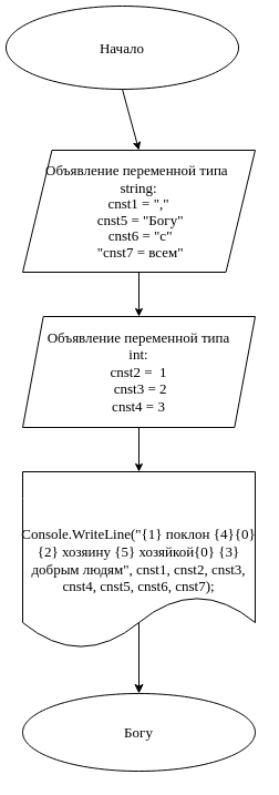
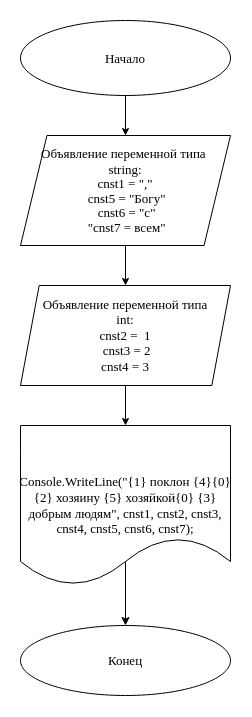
  <mxCell id="0" />
  <mxCell id="1" parent="0" />
  <mxCell id="2" style="vsdxID=9;edgeStyle=none;startArrow=none;endArrow=classic;startSize=5;endSize=5;strokeColor=#000000;spacingTop=0;spacingBottom=0;spacingLeft=0;spacingRight=0;verticalAlign=middle;html=1;labelBackgroundColor=#ffffff;rounded=1;exitX=0.5;exitY=1;exitDx=0;exitDy=0;exitPerimeter=0;entryX=0.5;entryY=0;entryDx=0;entryDy=0;entryPerimeter=0" edge="1" parent="1"><mxGeometry relative="1" as="geometry"><mxPoint x="125" y="385" as="sourcePoint" /><mxPoint x="125" y="425" as="targetPoint" /><Array capacity="4" as="points" /><mxPoint y="124" as="offset" /></mxGeometry></mxCell>
  <mxCell id="3" value="" style="endArrow=classic;html=1;rounded=0;" edge="1" parent="1" target="9"><mxGeometry width="50" height="50" relative="1" as="geometry"><mxPoint x="125" y="555" as="sourcePoint" /><mxPoint x="175" y="505" as="targetPoint" /></mxGeometry></mxCell>
  <mxCell id="4" value="Background" parent="0" />
- <mxCell id="5" value="&lt;font style=&quot;font-size:13px;font-family:Times New Roman;color:#000000;direction:ltr;letter-spacing:0px;line-height:120.0%;opacity:1&quot;&gt;Начало&lt;/font&gt;" style="verticalAlign=middle;align=center;vsdxID=1;fillColor=#ffffff;gradientColor=none;shape=stencil(pZDBDsIgEER/ZbN3UjTpDfiXjd0WIkKzoG3/vmiN8eTF02ZeZieZMcXTzFCq5CsvYajeYkieJVR0ZszCk+R7GpyZqXpnbvnBsFpUGmGz2GvsnCG5gDR47hFkO26TJ/0xwapoDUVJrlRDThYbiyQTq/asxkhT8yOUhXl+y1/R6v/k7ig0hhiP9k/2Xbh7TeN2);strokeColor=#000000;spacingTop=-3;spacingBottom=-3;spacingLeft=-3;spacingRight=-3;labelBackgroundColor=none;rounded=0;html=1;whiteSpace=wrap;" parent="4" vertex="1"><mxGeometry x="5" y="5" width="210" height="75" as="geometry" /></mxCell>
+ <mxCell id="5" value="&lt;font style=&quot;font-size:13px;font-family:Times New Roman;color:#000000;direction:ltr;letter-spacing:0px;line-height:120.0%;opacity:1&quot;&gt;Начало&lt;/font&gt;" style="verticalAlign=middle;align=center;vsdxID=1;fillColor=#ffffff;gradientColor=none;shape=stencil(pZDBDsIgEER/ZbN3UjTpDfiXjd0WIkKzoG3/vmiN8eTF02ZeZieZMcXTzFCq5CsvYajeYkieJVR0ZszCk+R7GpyZqXpnbvnBsFpUGmGz2GvsnCG5gDR47hFkO26TJ/0xwapoDUVJrlRDThYbiyQTq/asxkhT8yOUhXl+y1/R6v/k7ig0hhiP9k/2Xbh7TeN2);strokeColor=#000000;spacingTop=-3;spacingBottom=-3;spacingLeft=-3;spacingRight=-3;labelBackgroundColor=none;rounded=0;html=1;whiteSpace=wrap;" parent="4" vertex="1"><mxGeometry x="20" y="20" width="210" height="75" as="geometry" /></mxCell>
  <mxCell id="6" value="&lt;font style=&quot;font-size:13px;font-family:Times New Roman;color:#000000;direction:ltr;letter-spacing:0px;line-height:120.0%;opacity:1&quot;&gt;Объявление переменной типа&amp;nbsp;&lt;/font&gt;&lt;div&gt;&lt;font style=&quot;font-size:13px;font-family:Times New Roman;color:#000000;direction:ltr;letter-spacing:0px;line-height:120.0%;opacity:1&quot;&gt;string:&lt;/font&gt;&lt;div&gt;&lt;font style=&quot;direction: ltr; line-height: 120%; opacity: 1;&quot;&gt;&lt;font face=&quot;Times New Roman&quot;&gt;&lt;span style=&quot;font-size: 13px;&quot;&gt;cnst1 = &quot;,&quot;&lt;/span&gt;&lt;/font&gt;&lt;/font&gt;&lt;/div&gt;&lt;div&gt;&lt;font style=&quot;direction: ltr; line-height: 120%; opacity: 1;&quot;&gt;&lt;font face=&quot;Times New Roman&quot;&gt;&lt;span style=&quot;font-size: 13px;&quot;&gt;&amp;nbsp;cnst5 =&amp;nbsp;&lt;/span&gt;&lt;/font&gt;&lt;span style=&quot;background-color: initial; font-size: 13px;&quot;&gt;&lt;font face=&quot;Times New Roman&quot;&gt;&quot;Богу&quot;&lt;/font&gt;&lt;/span&gt;&lt;/font&gt;&lt;/div&gt;&lt;div&gt;&lt;font style=&quot;direction: ltr; line-height: 120%; opacity: 1;&quot;&gt;&lt;span style=&quot;background-color: initial; font-size: 13px;&quot;&gt;&lt;font face=&quot;Times New Roman&quot;&gt;&amp;nbsp;cnst6 =&amp;nbsp;&lt;/font&gt;&lt;/span&gt;&lt;span style=&quot;background-color: initial; font-size: 13px;&quot;&gt;&lt;font face=&quot;Times New Roman&quot;&gt;&quot;с&quot;&lt;/font&gt;&lt;/span&gt;&lt;/font&gt;&lt;/div&gt;&lt;div&gt;&lt;font style=&quot;direction: ltr; line-height: 120%; opacity: 1;&quot;&gt;&lt;span style=&quot;background-color: initial; font-size: 13px;&quot;&gt;&lt;font face=&quot;Times New Roman&quot;&gt;&amp;nbsp;&lt;/font&gt;&lt;/span&gt;&lt;span style=&quot;background-color: initial; font-size: 13px;&quot;&gt;&lt;font face=&quot;Times New Roman&quot;&gt;&quot;cnst7 = всем&quot;&lt;/font&gt;&lt;/span&gt;&lt;br&gt;&lt;/font&gt;&lt;/div&gt;&lt;/div&gt;" style="verticalAlign=middle;align=center;vsdxID=2;fillColor=#ffffff;gradientColor=none;shape=stencil(bY5bCsIwEEW3EmYBzUQUFSazl0KnZjAmJU197F5Mfyz6ey6ce2gO/SRmriVf5aFDDR40BSlagWnMRS4lL2lgmvoamG75LubpAcG8PDhEsExRU4Nu1x3ObdhixF94OnZ790+yMdv1ddQY18QP+66yrZ/f);strokeColor=#000000;spacingTop=-3;spacingBottom=-3;spacingLeft=-3;spacingRight=-3;labelBackgroundColor=none;rounded=0;html=1;whiteSpace=wrap;" parent="4" vertex="1"><mxGeometry x="20" y="135" width="210" height="110" as="geometry" /></mxCell>
  <mxCell id="7" value="&lt;font style=&quot;font-size:13px;font-family:Times New Roman;color:#000000;direction:ltr;letter-spacing:0px;line-height:120.0%;opacity:1&quot;&gt;Объявление переменной типа &lt;br&gt;&lt;/font&gt;&lt;font style=&quot;font-size:13px;font-family:Times New Roman;color:#000000;direction:ltr;letter-spacing:0px;line-height:120.0%;opacity:1&quot;&gt;int:&lt;/font&gt;&lt;div&gt;&lt;font style=&quot;font-size:13px;font-family:Times New Roman;color:#000000;direction:ltr;letter-spacing:0px;line-height:120.0%;opacity:1&quot;&gt;cnst2 =&amp;nbsp; 1&lt;/font&gt;&lt;/div&gt;&lt;div&gt;&lt;font style=&quot;font-size:13px;font-family:Times New Roman;color:#000000;direction:ltr;letter-spacing:0px;line-height:120.0%;opacity:1&quot;&gt;&amp;nbsp;cnst3 = 2&lt;/font&gt;&lt;/div&gt;&lt;div&gt;&lt;font style=&quot;font-size:13px;font-family:Times New Roman;color:#000000;direction:ltr;letter-spacing:0px;line-height:120.0%;opacity:1&quot;&gt;cnst4 = 3&lt;/font&gt;&lt;/div&gt;" style="verticalAlign=middle;align=center;vsdxID=3;fillColor=#ffffff;gradientColor=none;shape=stencil(bc5BDoQgDIXhq5AeQGCnSeldTKzSyIBBZnRuPxE3Gmf7pXn9cfX9wmotOc28yVC8A4mesxQgHFPmKad3HAiXvnjCV/qw2h0YUF8H1hjQhEFixbZpu+o3PY4e2NnG2n8bt2F9Ph0lhLPwsGuUrvn0Aw==);strokeColor=#000000;spacingTop=-3;spacingBottom=-3;spacingLeft=-3;spacingRight=-3;labelBackgroundColor=none;rounded=0;html=1;whiteSpace=wrap;" parent="4" vertex="1"><mxGeometry x="20" y="285" width="210" height="100" as="geometry" /></mxCell>
  <mxCell id="8" value="&lt;font style=&quot;font-size:13px;font-family:Times New Roman;color:#000000;direction:ltr;letter-spacing:0px;line-height:120.0%;opacity:1&quot;&gt;Console.WriteLine(&amp;quot;{1} поклон {4}{0} {2} хозяину {5} хозяйкой{0} {3} добрым людям&amp;quot;, cnst1, cnst2, cnst3, cnst4, cnst5, cnst6, cnst7);&lt;/font&gt;" style="verticalAlign=middle;align=center;vsdxID=6;fillColor=#ffffff;gradientColor=none;shape=stencil(fZDdCgIhEEZfReYFXAVpL9R3EXRTMt1ct+zt86egKLqZgcOB+b7hm1WrQVtO8WRuTmcrwAVrkssg+RKTOaa4By35qrKV/ByvBhUBE6B7m1hy70JHZPoDZ9boZVcaFSLgwCqtm82ACq27WfRLo0+NEDq8D+11Y1wgP1iPgkfyxXk/ajb23gz3H8gH);strokeColor=#000000;spacingTop=-3;spacingBottom=-3;spacingLeft=-3;spacingRight=-3;labelBackgroundColor=none;rounded=0;html=1;whiteSpace=wrap;" parent="4" vertex="1"><mxGeometry x="20" y="425" width="210" height="160" as="geometry" /></mxCell>
- <mxCell id="9" value="&lt;font style=&quot;font-size:13px;font-family:Times New Roman;color:#000000;direction:ltr;letter-spacing:0px;line-height:120.0%;opacity:1&quot;&gt;Богу&lt;/font&gt;" style="verticalAlign=middle;align=center;vsdxID=7;fillColor=#ffffff;gradientColor=none;shape=stencil(pZDBDsIgEER/ZbN3UjTpDfiXjd0WIkKzoG3/vmiN8eTF02ZeZieZMcXTzFCq5CsvYajeYkieJVR0ZszCk+R7GpyZqXpnbvnBsFpUGmGz2GvsnCG5gDR47hFkO26TJ/0xwapoDUVJrlRDThYbiyQTq/asxkhT8yOUhXl+y1/R6v/k7ig0hhiP9k/2Xbh7TeN2);strokeColor=#000000;spacingTop=-3;spacingBottom=-3;spacingLeft=-3;spacingRight=-3;labelBackgroundColor=none;rounded=0;html=1;whiteSpace=wrap;" parent="4" vertex="1"><mxGeometry x="20" y="625" width="210" height="70" as="geometry" /></mxCell>
+ <mxCell id="9" value="&lt;font style=&quot;font-size:13px;font-family:Times New Roman;color:#000000;direction:ltr;letter-spacing:0px;line-height:120.0%;opacity:1&quot;&gt;Конец&lt;/font&gt;" style="verticalAlign=middle;align=center;vsdxID=7;fillColor=#ffffff;gradientColor=none;shape=stencil(pZDBDsIgEER/ZbN3UjTpDfiXjd0WIkKzoG3/vmiN8eTF02ZeZieZMcXTzFCq5CsvYajeYkieJVR0ZszCk+R7GpyZqXpnbvnBsFpUGmGz2GvsnCG5gDR47hFkO26TJ/0xwapoDUVJrlRDThYbiyQTq/asxkhT8yOUhXl+y1/R6v/k7ig0hhiP9k/2Xbh7TeN2);strokeColor=#000000;spacingTop=-3;spacingBottom=-3;spacingLeft=-3;spacingRight=-3;labelBackgroundColor=none;rounded=0;html=1;whiteSpace=wrap;" parent="4" vertex="1"><mxGeometry x="20" y="625" width="210" height="70" as="geometry" /></mxCell>
  <mxCell id="10" style="vsdxID=8;edgeStyle=none;startArrow=none;endArrow=classic;startSize=5;endSize=5;strokeColor=#000000;spacingTop=0;spacingBottom=0;spacingLeft=0;spacingRight=0;verticalAlign=middle;html=1;labelBackgroundColor=#ffffff;rounded=1;exitX=0.5;exitY=1;exitDx=0;exitDy=0;exitPerimeter=0;entryX=0.5;entryY=0;entryDx=0;entryDy=0;entryPerimeter=0" parent="4" source="5" target="6" edge="1"><mxGeometry relative="1" as="geometry"><mxPoint x="125" y="95" as="sourcePoint" /><mxPoint x="125" y="140" as="targetPoint" /><Array capacity="4" as="points" /><mxPoint y="124" as="offset" /></mxGeometry></mxCell>
  <mxCell id="11" style="vsdxID=9;edgeStyle=none;startArrow=none;endArrow=classic;startSize=5;endSize=5;strokeColor=#000000;spacingTop=0;spacingBottom=0;spacingLeft=0;spacingRight=0;verticalAlign=middle;html=1;labelBackgroundColor=#ffffff;rounded=1;exitX=0.5;exitY=1;exitDx=0;exitDy=0;exitPerimeter=0;entryX=0.5;entryY=0;entryDx=0;entryDy=0;entryPerimeter=0" parent="4" source="6" target="7" edge="1"><mxGeometry relative="1" as="geometry"><mxPoint x="125" y="200" as="sourcePoint" /><mxPoint x="125" y="245" as="targetPoint" /><Array capacity="4" as="points" /><mxPoint y="124" as="offset" /></mxGeometry></mxCell>
  <mxCell id="12" style="vsdxID=10;edgeStyle=none;startArrow=none;endArrow=classic;startSize=5;endSize=5;strokeColor=#000000;spacingTop=0;spacingBottom=0;spacingLeft=0;spacingRight=0;verticalAlign=middle;html=1;labelBackgroundColor=#ffffff;rounded=1;entryX=0.5;entryY=0;entryDx=0;entryDy=0;entryPerimeter=0" parent="4" edge="1"><mxGeometry relative="1" as="geometry"><mxPoint x="125" y="365" as="sourcePoint" /><mxPoint x="125" y="365" as="targetPoint" /><Array capacity="4" as="points" /><mxPoint y="124" as="offset" /></mxGeometry></mxCell>
